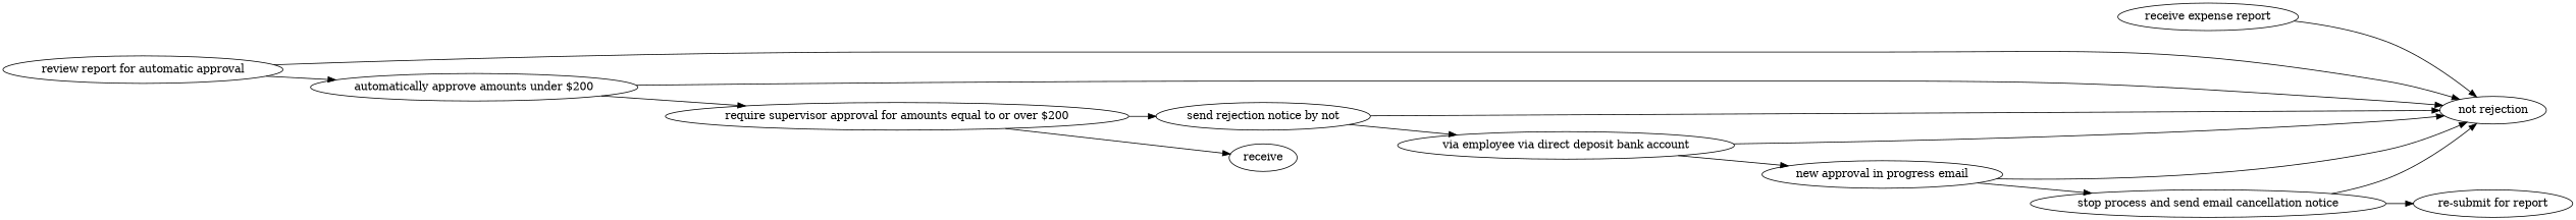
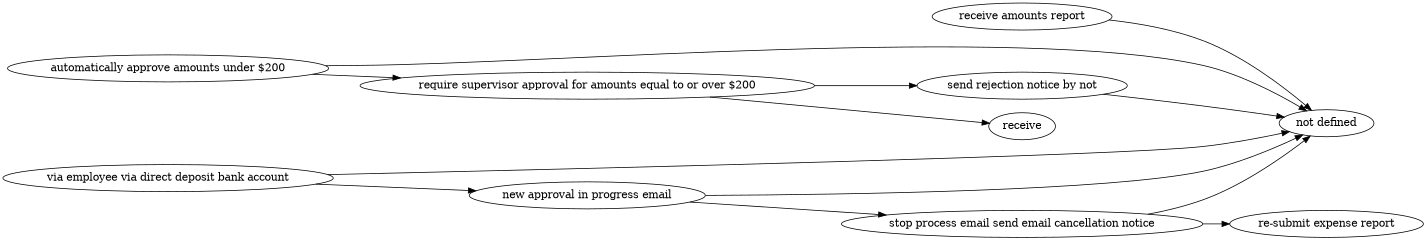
  strict digraph {
    rankdir=LR
    edge [attrs="{'type': 'actor performer', 'label': 'actor performer'}"]
-   "receive expense report" [attrs="{'type': 'Activity', 'label': 'receive expense report'}"]
-   "not defined" [attrs="{'type': 'Actor', 'label': 'not defined'}" label="not rejection"]
-   "review report for automatic approval" [attrs="{'type': 'Activity', 'label': 'review report for automatic approval'}"]
+   "receive expense report" [attrs="{'type': 'Activity', 'label': 'receive expense report'}" label="receive amounts report"]
+   "not defined" [attrs="{'type': 'Actor', 'label': 'not defined'}"]
    "automatically approve amounts under $200" [attrs="{'type': 'Activity', 'label': 'automatically approve amounts under $200'}"]
    "require supervisor approval for amounts equal to or over $200" [attrs="{'type': 'Activity', 'label': 'require supervisor approval for amounts equal to or over $200'}"]
    n6 [attrs="{'type': 'Activity', 'label': 'send rejection notice by email'}" label="send rejection notice by not"]
    n7 [attrs="{'type': 'Actor', 'label': 'supervisor'}" label=receive]
    n8 [attrs="{'type': 'Activity', 'label': 'reimburse employee via direct deposit bank account'}" label="via employee via direct deposit bank account"]
    n9 [attrs="{'type': 'Activity', 'label': 'send approval in progress email'}" label="new approval in progress email"]
-   "stop process and send email cancellation notice" [attrs="{'type': 'Activity', 'label': 'stop process and send email cancellation notice'}"]
-   "re-submit expense report" [attrs="{'type': 'Activity', 'label': 're-submit expense report'}" label="re-submit for report"]
+   "stop process and send email cancellation notice" [attrs="{'type': 'Activity', 'label': 'stop process and send email cancellation notice'}" label="stop process email send email cancellation notice"]
+   "re-submit expense report" [attrs="{'type': 'Activity', 'label': 're-submit expense report'}"]
    "receive expense report" -> "not defined"
-   "review report for automatic approval" -> "not defined"
-   "review report for automatic approval" -> "automatically approve amounts under $200" [attrs="{'type': 'flow', 'label': 'flow'}"]
    "automatically approve amounts under $200" -> "not defined"
    "automatically approve amounts under $200" -> "require supervisor approval for amounts equal to or over $200" [attrs="{'type': 'flow', 'label': 'flow'}"]
    "require supervisor approval for amounts equal to or over $200" -> n6 [attrs="{'type': 'flow', 'label': 'flow'}"]
    "require supervisor approval for amounts equal to or over $200" -> n7
    n6 -> "not defined"
-   n6 -> n8 [attrs="{'type': 'flow', 'label': 'flow'}"]
    n8 -> "not defined"
    n8 -> n9 [attrs="{'type': 'flow', 'label': 'flow'}"]
    n9 -> "not defined"
    n9 -> "stop process and send email cancellation notice" [attrs="{'type': 'flow', 'label': 'flow'}"]
    "stop process and send email cancellation notice" -> "not defined"
    "stop process and send email cancellation notice" -> "re-submit expense report" [attrs="{'type': 'flow', 'label': 'flow'}"]
  }
